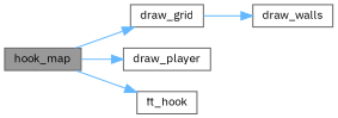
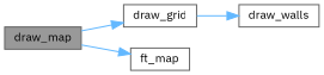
  digraph {
    fontname="IBM Plex Sans"
    rankdir=LR
    node [color=grey40 fillcolor=white fontname="IBM Plex Sans" fontsize=10 shape=box style=filled]
    edge [color=steelblue1 fontname="IBM Plex Sans" fontsize=10 labelfontname=Helvetica labelfontsize=10 style=solid]
-   n1 [color=gray40 fillcolor=grey60 fontcolor=black height=0.2 label=hook_map width=0.4]
+   n1 [color=gray40 fillcolor=grey60 fontcolor=black height=0.2 label=draw_map width=0.4]
    n2 [height=0.2 label=draw_grid width=0.4]
-   n3 [height=0.2 label=draw_player width=0.4]
-   n4 [height=0.2 label=ft_hook width=0.4]
+   n4 [height=0.2 label=ft_map width=0.4]
    n5 [height=0.2 label=draw_walls width=0.4]
    n1 -> n2
-   n1 -> n3
    n1 -> n4
    n2 -> n5
  }
